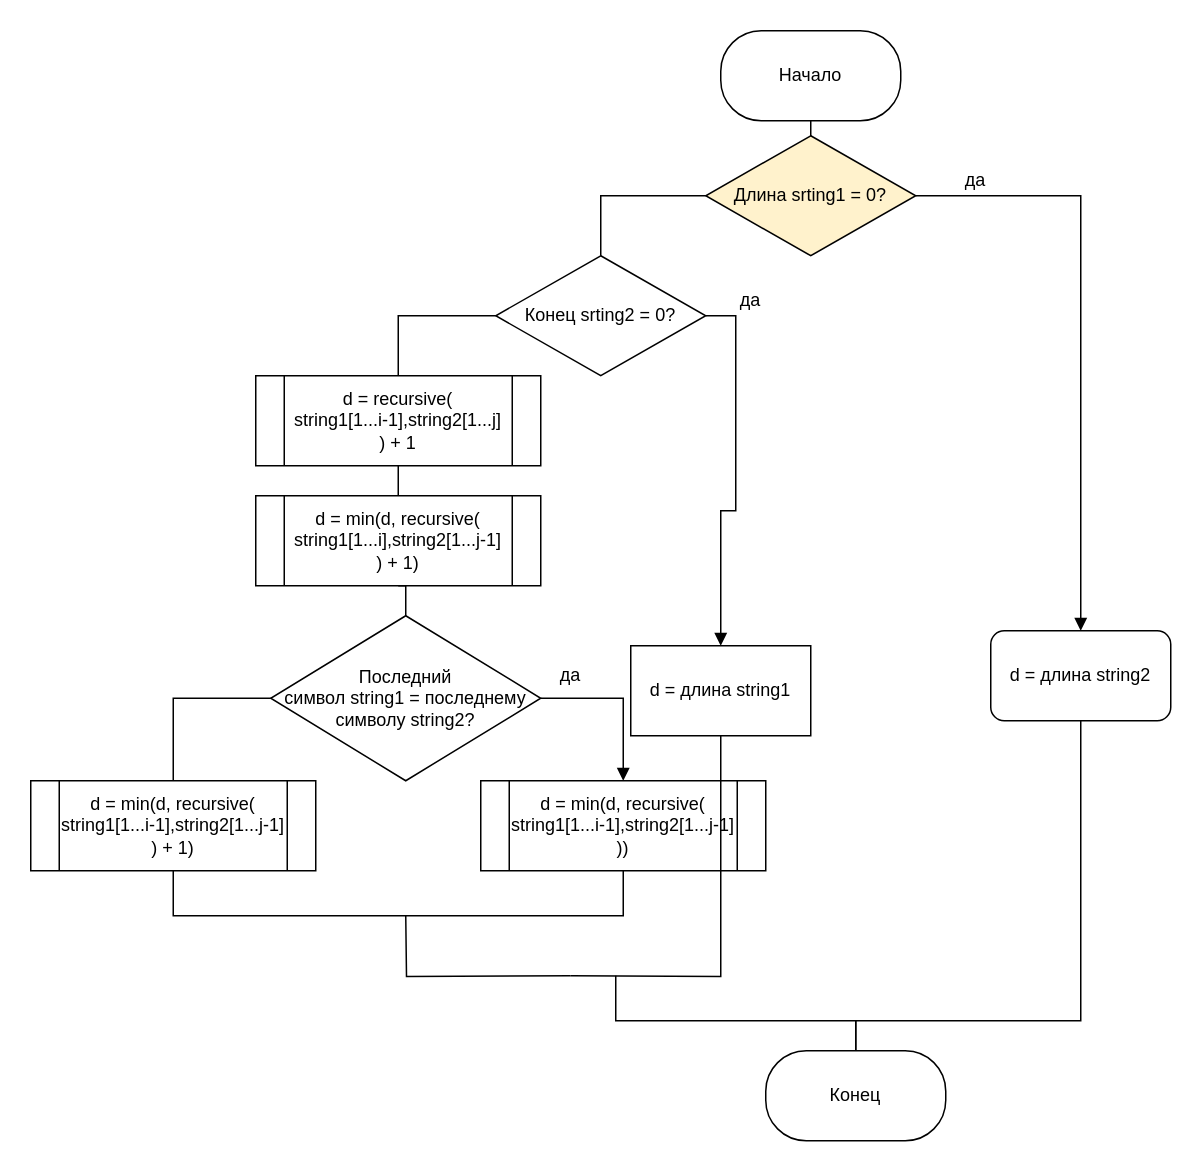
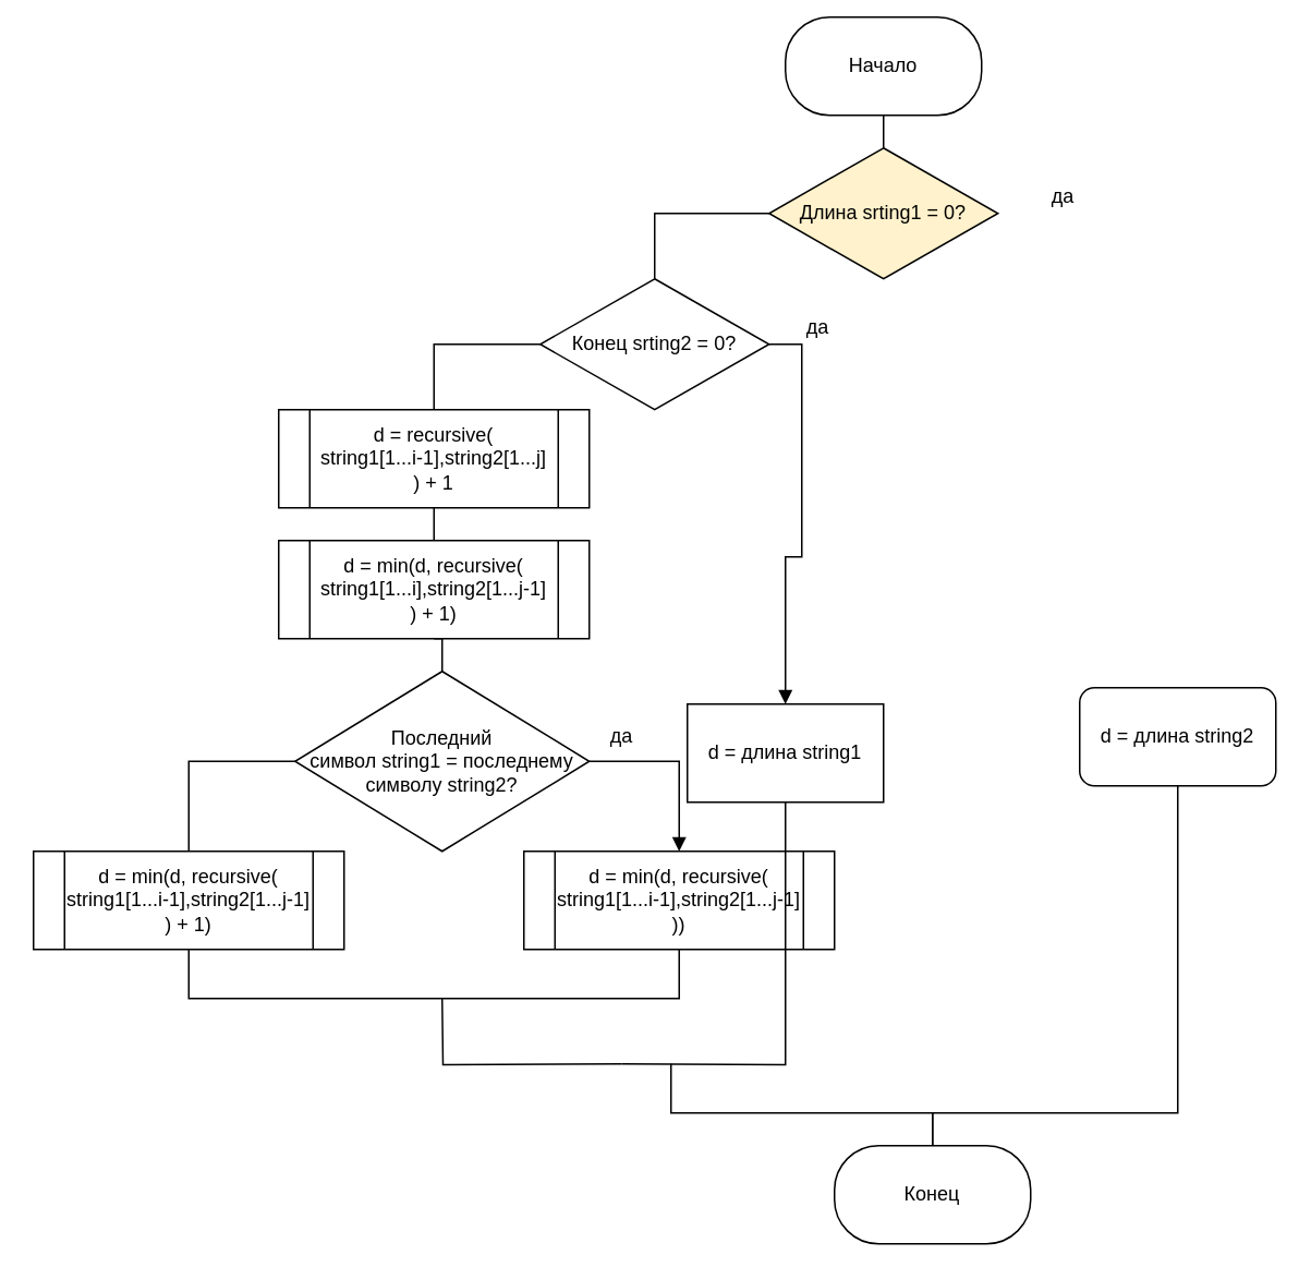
  <mxCell id="0" />
  <mxCell id="1" parent="0" />
  <mxCell id="2" value="" style="edgeStyle=orthogonalEdgeStyle;rounded=0;orthogonalLoop=1;jettySize=auto;html=1;endArrow=none;endFill=0;" edge="1" parent="1" source="3" target="7"><mxGeometry relative="1" as="geometry" /></mxCell>
- <mxCell id="3" value="Начало" style="rounded=1;whiteSpace=wrap;html=1;arcSize=45;" vertex="1" parent="1"><mxGeometry x="480" y="20" width="120" height="60" as="geometry" /></mxCell>
+ <mxCell id="3" value="Начало" style="rounded=1;whiteSpace=wrap;html=1;arcSize=45;" vertex="1" parent="1"><mxGeometry x="480" y="10" width="120" height="60" as="geometry" /></mxCell>
  <mxCell id="4" value="Конец" style="rounded=1;whiteSpace=wrap;html=1;arcSize=45;" vertex="1" parent="1"><mxGeometry x="510" y="700" width="120" height="60" as="geometry" /></mxCell>
  <mxCell id="5" style="edgeStyle=orthogonalEdgeStyle;rounded=0;orthogonalLoop=1;jettySize=auto;html=1;exitX=0;exitY=0.5;exitDx=0;exitDy=0;entryX=0.5;entryY=0;entryDx=0;entryDy=0;endArrow=none;endFill=0;" edge="1" parent="1" source="7" target="10"><mxGeometry relative="1" as="geometry" /></mxCell>
- <mxCell id="6" style="edgeStyle=orthogonalEdgeStyle;rounded=0;orthogonalLoop=1;jettySize=auto;html=1;exitX=1;exitY=0.5;exitDx=0;exitDy=0;entryX=0.5;entryY=0;entryDx=0;entryDy=0;endArrow=block;endFill=1;" edge="1" parent="1" source="7" target="13"><mxGeometry relative="1" as="geometry" /></mxCell>
  <mxCell id="7" value="Длина srting1 = 0?" style="rhombus;whiteSpace=wrap;html=1;rounded=0;fillColor=#fff2cc;" vertex="1" parent="1"><mxGeometry x="470" y="90" width="140" height="80" as="geometry" /></mxCell>
  <mxCell id="8" style="edgeStyle=orthogonalEdgeStyle;rounded=0;orthogonalLoop=1;jettySize=auto;html=1;exitX=1;exitY=0.5;exitDx=0;exitDy=0;entryX=0.5;entryY=0;entryDx=0;entryDy=0;endArrow=block;endFill=1;" edge="1" parent="1" source="10" target="14"><mxGeometry relative="1" as="geometry" /></mxCell>
  <mxCell id="9" style="edgeStyle=orthogonalEdgeStyle;rounded=0;orthogonalLoop=1;jettySize=auto;html=1;exitX=0;exitY=0.5;exitDx=0;exitDy=0;entryX=0.5;entryY=0;entryDx=0;entryDy=0;endArrow=none;endFill=0;" edge="1" parent="1" source="10" target="18"><mxGeometry relative="1" as="geometry" /></mxCell>
  <mxCell id="10" value="Конец srting2 = 0?" style="rhombus;whiteSpace=wrap;html=1;rounded=0;" vertex="1" parent="1"><mxGeometry x="330" y="170" width="140" height="80" as="geometry" /></mxCell>
  <mxCell id="11" style="edgeStyle=orthogonalEdgeStyle;rounded=0;orthogonalLoop=1;jettySize=auto;html=1;exitX=0.5;exitY=1;exitDx=0;exitDy=0;" edge="1" parent="1" source="3" target="3"><mxGeometry relative="1" as="geometry" /></mxCell>
  <mxCell id="12" style="edgeStyle=orthogonalEdgeStyle;rounded=0;orthogonalLoop=1;jettySize=auto;html=1;exitX=0.5;exitY=1;exitDx=0;exitDy=0;entryX=0.5;entryY=0;entryDx=0;entryDy=0;endArrow=none;endFill=0;" edge="1" parent="1" source="13" target="4"><mxGeometry relative="1" as="geometry"><Array as="points"><mxPoint x="720" y="680" /><mxPoint x="570" y="680" /></Array></mxGeometry></mxCell>
  <mxCell id="13" value="d = длина string2" style="whiteSpace=wrap;html=1;rounded=1;" vertex="1" parent="1"><mxGeometry x="660" y="420" width="120" height="60" as="geometry" /></mxCell>
  <mxCell id="14" value="d = длина string1" style="rounded=0;whiteSpace=wrap;html=1;" vertex="1" parent="1"><mxGeometry x="420" y="430" width="120" height="60" as="geometry" /></mxCell>
  <mxCell id="15" value="да" style="text;html=1;strokeColor=none;fillColor=none;align=center;verticalAlign=middle;whiteSpace=wrap;rounded=0;" vertex="1" parent="1"><mxGeometry x="470" y="190" width="60" height="20" as="geometry" /></mxCell>
  <mxCell id="16" value="да" style="text;html=1;strokeColor=none;fillColor=none;align=center;verticalAlign=middle;whiteSpace=wrap;rounded=0;" vertex="1" parent="1"><mxGeometry x="620" y="110" width="60" height="20" as="geometry" /></mxCell>
  <mxCell id="17" style="edgeStyle=orthogonalEdgeStyle;rounded=0;orthogonalLoop=1;jettySize=auto;html=1;exitX=0.5;exitY=1;exitDx=0;exitDy=0;entryX=0.5;entryY=0;entryDx=0;entryDy=0;endArrow=none;endFill=0;" edge="1" parent="1" source="18" target="20"><mxGeometry relative="1" as="geometry" /></mxCell>
  <mxCell id="18" value="d = recursive(&lt;br&gt;string1[1...i-1],string2[1...j]&lt;br&gt;) + 1" style="shape=process;whiteSpace=wrap;html=1;backgroundOutline=1;rounded=0;" vertex="1" parent="1"><mxGeometry x="170" y="250" width="190" height="60" as="geometry" /></mxCell>
  <mxCell id="19" style="edgeStyle=orthogonalEdgeStyle;rounded=0;orthogonalLoop=1;jettySize=auto;html=1;exitX=0.5;exitY=1;exitDx=0;exitDy=0;entryX=0.5;entryY=0;entryDx=0;entryDy=0;endArrow=none;endFill=0;" edge="1" parent="1" source="20" target="23"><mxGeometry relative="1" as="geometry" /></mxCell>
  <mxCell id="20" value="d = min(d, recursive(&lt;br&gt;string1[1...i],string2[1...j-1]&lt;br&gt;) + 1)" style="shape=process;whiteSpace=wrap;html=1;backgroundOutline=1;rounded=0;" vertex="1" parent="1"><mxGeometry x="170" y="330" width="190" height="60" as="geometry" /></mxCell>
  <mxCell id="21" style="edgeStyle=orthogonalEdgeStyle;rounded=0;orthogonalLoop=1;jettySize=auto;html=1;exitX=0;exitY=0.5;exitDx=0;exitDy=0;entryX=0.5;entryY=0;entryDx=0;entryDy=0;endArrow=none;endFill=0;" edge="1" parent="1" source="23" target="24"><mxGeometry relative="1" as="geometry" /></mxCell>
  <mxCell id="22" style="edgeStyle=orthogonalEdgeStyle;rounded=0;orthogonalLoop=1;jettySize=auto;html=1;exitX=1;exitY=0.5;exitDx=0;exitDy=0;entryX=0.5;entryY=0;entryDx=0;entryDy=0;endArrow=block;endFill=1;" edge="1" parent="1" source="23" target="26"><mxGeometry relative="1" as="geometry" /></mxCell>
  <mxCell id="23" value="Последний &lt;br&gt;символ string1 = последнему символу string2?" style="rhombus;whiteSpace=wrap;html=1;rounded=0;" vertex="1" parent="1"><mxGeometry x="180" y="410" width="180" height="110" as="geometry" /></mxCell>
  <mxCell id="24" value="d = min(d, recursive(&lt;br&gt;string1[1...i-1],string2[1...j-1]&lt;br&gt;) + 1)" style="shape=process;whiteSpace=wrap;html=1;backgroundOutline=1;rounded=0;" vertex="1" parent="1"><mxGeometry x="20" y="520" width="190" height="60" as="geometry" /></mxCell>
  <mxCell id="25" value="да" style="text;html=1;strokeColor=none;fillColor=none;align=center;verticalAlign=middle;whiteSpace=wrap;rounded=0;" vertex="1" parent="1"><mxGeometry x="350" y="440" width="60" height="20" as="geometry" /></mxCell>
  <mxCell id="26" value="d = min(d, recursive(&lt;br&gt;string1[1...i-1],string2[1...j-1]&lt;br&gt;))" style="shape=process;whiteSpace=wrap;html=1;backgroundOutline=1;rounded=0;" vertex="1" parent="1"><mxGeometry x="320" y="520" width="190" height="60" as="geometry" /></mxCell>
  <mxCell id="27" value="" style="endArrow=none;html=1;rounded=0;edgeStyle=orthogonalEdgeStyle;entryX=0.5;entryY=1;entryDx=0;entryDy=0;exitX=0.5;exitY=1;exitDx=0;exitDy=0;" edge="1" parent="1" source="24" target="26"><mxGeometry width="50" height="50" relative="1" as="geometry"><mxPoint y="620" as="sourcePoint" x="120" /><mxPoint x="460" y="560" as="targetPoint" /><Array as="points"><mxPoint x="115" y="610" /><mxPoint x="415" y="610" /></Array></mxGeometry></mxCell>
  <mxCell id="28" value="" style="endArrow=none;html=1;rounded=0;edgeStyle=orthogonalEdgeStyle;" edge="1" parent="1"><mxGeometry width="50" height="50" relative="1" as="geometry"><mxPoint x="380" y="650" as="sourcePoint" /><mxPoint x="270" y="610" as="targetPoint" /></mxGeometry></mxCell>
  <mxCell id="29" value="" style="endArrow=none;html=1;rounded=0;edgeStyle=orthogonalEdgeStyle;entryX=0.5;entryY=1;entryDx=0;entryDy=0;" edge="1" parent="1" target="14"><mxGeometry width="50" height="50" relative="1" as="geometry"><mxPoint x="380" y="650" as="sourcePoint" /><mxPoint x="460" y="560" as="targetPoint" /></mxGeometry></mxCell>
  <mxCell id="30" value="" style="endArrow=none;html=1;rounded=0;edgeStyle=orthogonalEdgeStyle;entryX=0.5;entryY=0;entryDx=0;entryDy=0;" edge="1" parent="1" target="4"><mxGeometry width="50" height="50" relative="1" as="geometry"><mxPoint x="410" y="650" as="sourcePoint" /><mxPoint x="460" y="560" as="targetPoint" /><Array as="points"><mxPoint x="410" y="680" /><mxPoint x="570" y="680" /></Array></mxGeometry></mxCell>
